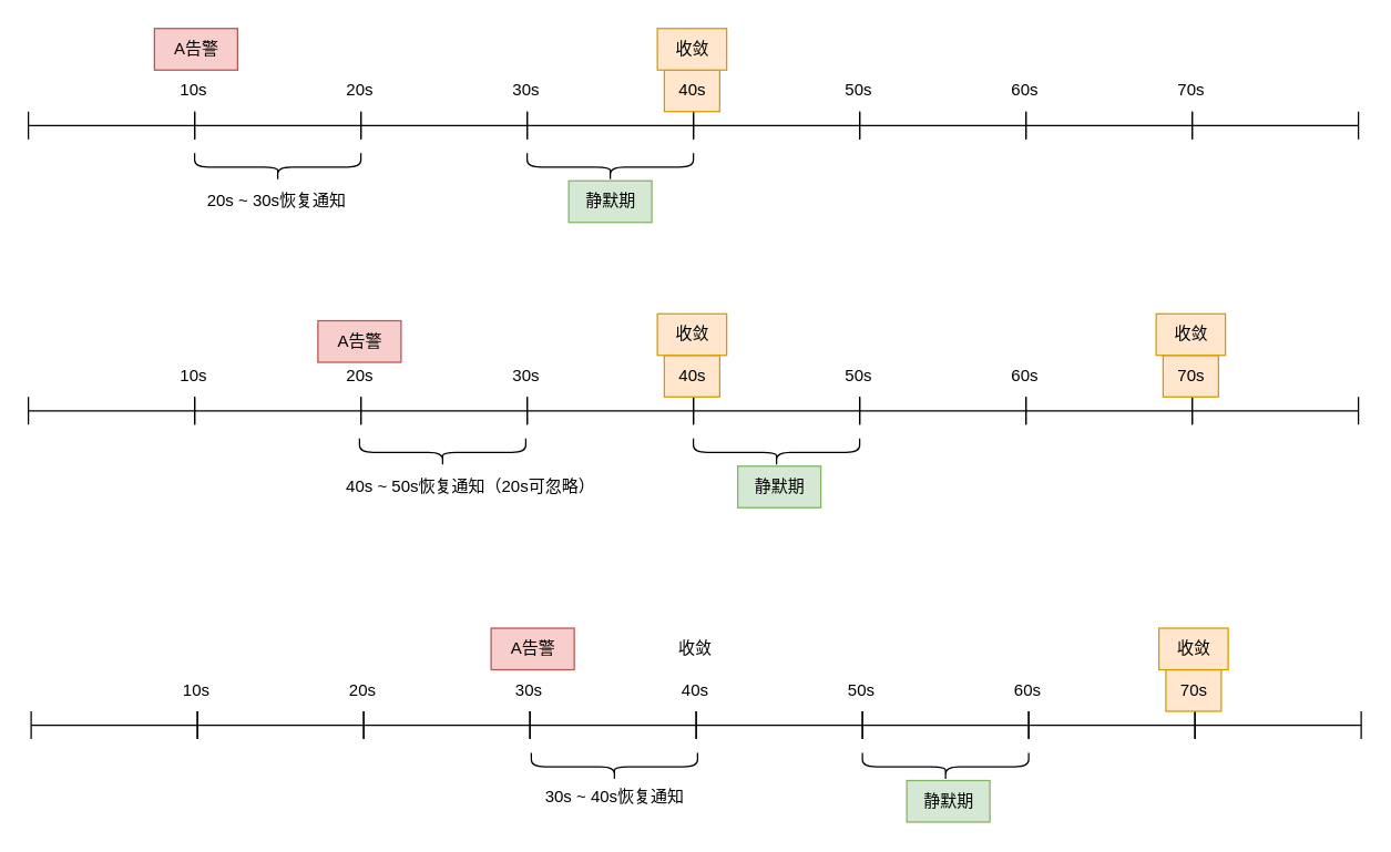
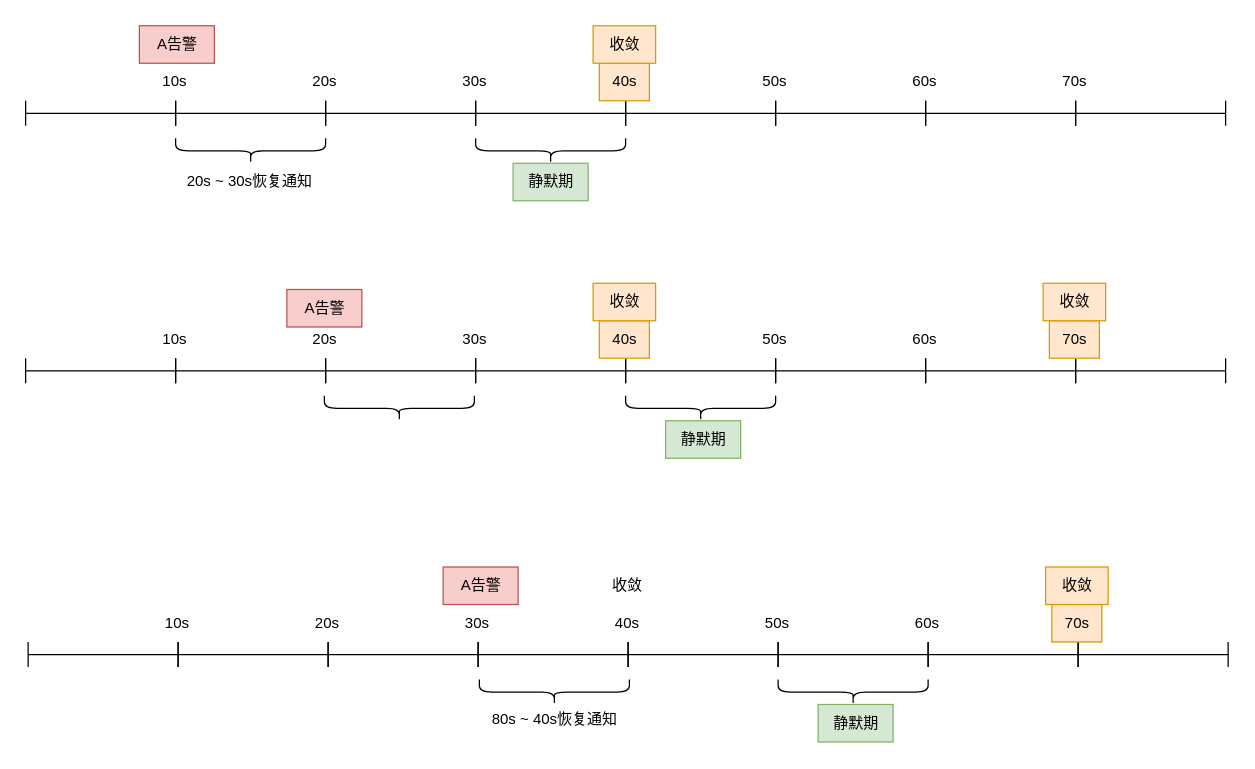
  <mxCell id="0" />
  <mxCell id="1" parent="0" />
  <mxCell id="2" value="" style="shape=crossbar;whiteSpace=wrap;html=1;rounded=1;" parent="1" vertex="1"><mxGeometry x="140" y="80" width="120" height="20" as="geometry" /></mxCell>
  <mxCell id="3" value="" style="shape=crossbar;whiteSpace=wrap;html=1;rounded=1;" parent="1" vertex="1"><mxGeometry x="260" y="80" width="120" height="20" as="geometry" /></mxCell>
  <mxCell id="4" value="" style="shape=crossbar;whiteSpace=wrap;html=1;rounded=1;" parent="1" vertex="1"><mxGeometry x="380" y="80" width="120" height="20" as="geometry" /></mxCell>
  <mxCell id="5" value="" style="shape=crossbar;whiteSpace=wrap;html=1;rounded=1;" parent="1" vertex="1"><mxGeometry x="500" y="80" width="120" height="20" as="geometry" /></mxCell>
  <mxCell id="6" value="" style="shape=crossbar;whiteSpace=wrap;html=1;rounded=1;" parent="1" vertex="1"><mxGeometry x="620" y="80" width="120" height="20" as="geometry" /></mxCell>
  <mxCell id="7" value="" style="shape=crossbar;whiteSpace=wrap;html=1;rounded=1;" parent="1" vertex="1"><mxGeometry x="740" y="80" width="120" height="20" as="geometry" /></mxCell>
  <mxCell id="8" value="" style="shape=crossbar;whiteSpace=wrap;html=1;rounded=1;" parent="1" vertex="1"><mxGeometry x="860" y="80" width="120" height="20" as="geometry" /></mxCell>
  <mxCell id="9" value="10s" style="text;html=1;align=center;verticalAlign=middle;resizable=0;points=[];autosize=1;strokeColor=none;fillColor=none;" parent="1" vertex="1"><mxGeometry x="119" y="50" width="40" height="30" as="geometry" /></mxCell>
  <mxCell id="10" value="20s" style="text;html=1;align=center;verticalAlign=middle;resizable=0;points=[];autosize=1;strokeColor=none;fillColor=none;" parent="1" vertex="1"><mxGeometry x="239" y="50" width="40" height="30" as="geometry" /></mxCell>
  <mxCell id="11" value="30s" style="text;html=1;align=center;verticalAlign=middle;resizable=0;points=[];autosize=1;" parent="1" vertex="1"><mxGeometry x="359" y="50" width="40" height="30" as="geometry" /></mxCell>
  <mxCell id="12" value="40s" style="text;html=1;align=center;verticalAlign=middle;resizable=0;points=[];autosize=1;strokeColor=#d79b00;fillColor=#ffe6cc;" parent="1" vertex="1"><mxGeometry x="479" y="50" width="40" height="30" as="geometry" /></mxCell>
  <mxCell id="13" value="50s" style="text;html=1;align=center;verticalAlign=middle;resizable=0;points=[];autosize=1;strokeColor=none;fillColor=none;" parent="1" vertex="1"><mxGeometry x="599" y="50" width="40" height="30" as="geometry" /></mxCell>
  <mxCell id="14" value="60s" style="text;html=1;align=center;verticalAlign=middle;resizable=0;points=[];autosize=1;strokeColor=none;fillColor=none;" parent="1" vertex="1"><mxGeometry x="719" y="50" width="40" height="30" as="geometry" /></mxCell>
  <mxCell id="15" value="70s" style="text;html=1;align=center;verticalAlign=middle;resizable=0;points=[];autosize=1;strokeColor=none;fillColor=none;" parent="1" vertex="1"><mxGeometry x="839" y="50" width="40" height="30" as="geometry" /></mxCell>
  <mxCell id="16" value="静默期" style="text;html=1;align=center;verticalAlign=middle;resizable=0;points=[];autosize=1;strokeColor=#82b366;fillColor=#d5e8d4;" parent="1" vertex="1"><mxGeometry x="410" y="130" width="60" height="30" as="geometry" /></mxCell>
  <mxCell id="17" value="收敛" style="text;html=1;align=center;verticalAlign=middle;resizable=0;points=[];autosize=1;strokeColor=#d79b00;fillColor=#ffe6cc;" parent="1" vertex="1"><mxGeometry x="474" y="20" width="50" height="30" as="geometry" /></mxCell>
  <mxCell id="18" value="" style="shape=crossbar;whiteSpace=wrap;html=1;rounded=1;" parent="1" vertex="1"><mxGeometry x="20" y="80" width="120" height="20" as="geometry" /></mxCell>
  <mxCell id="19" value="A告警" style="text;html=1;align=center;verticalAlign=middle;resizable=0;points=[];autosize=1;strokeColor=#b85450;fillColor=#f8cecc;" parent="1" vertex="1"><mxGeometry x="111" y="20" width="60" height="30" as="geometry" /></mxCell>
  <mxCell id="20" value="" style="shape=crossbar;whiteSpace=wrap;html=1;rounded=1;" parent="1" vertex="1"><mxGeometry x="140" y="286" width="120" height="20" as="geometry" /></mxCell>
  <mxCell id="21" value="" style="shape=crossbar;whiteSpace=wrap;html=1;rounded=1;" parent="1" vertex="1"><mxGeometry x="260" y="286" width="120" height="20" as="geometry" /></mxCell>
  <mxCell id="22" value="" style="shape=crossbar;whiteSpace=wrap;html=1;rounded=1;" parent="1" vertex="1"><mxGeometry x="380" y="286" width="120" height="20" as="geometry" /></mxCell>
  <mxCell id="23" value="" style="shape=crossbar;whiteSpace=wrap;html=1;rounded=1;" parent="1" vertex="1"><mxGeometry x="500" y="286" width="120" height="20" as="geometry" /></mxCell>
  <mxCell id="24" value="" style="shape=crossbar;whiteSpace=wrap;html=1;rounded=1;" parent="1" vertex="1"><mxGeometry x="620" y="286" width="120" height="20" as="geometry" /></mxCell>
  <mxCell id="25" value="" style="shape=crossbar;whiteSpace=wrap;html=1;rounded=1;" parent="1" vertex="1"><mxGeometry x="740" y="286" width="120" height="20" as="geometry" /></mxCell>
  <mxCell id="26" value="" style="shape=crossbar;whiteSpace=wrap;html=1;rounded=1;" parent="1" vertex="1"><mxGeometry x="860" y="286" width="120" height="20" as="geometry" /></mxCell>
  <mxCell id="27" value="10s" style="text;html=1;align=center;verticalAlign=middle;resizable=0;points=[];autosize=1;strokeColor=none;fillColor=none;" parent="1" vertex="1"><mxGeometry x="119" y="256" width="40" height="30" as="geometry" /></mxCell>
  <mxCell id="28" value="20s" style="text;html=1;align=center;verticalAlign=middle;resizable=0;points=[];autosize=1;strokeColor=none;fillColor=none;" parent="1" vertex="1"><mxGeometry x="239" y="256" width="40" height="30" as="geometry" /></mxCell>
  <mxCell id="29" value="30s" style="text;html=1;align=center;verticalAlign=middle;resizable=0;points=[];autosize=1;strokeColor=none;fillColor=none;" parent="1" vertex="1"><mxGeometry x="359" y="256" width="40" height="30" as="geometry" /></mxCell>
  <mxCell id="30" value="40s" style="text;html=1;align=center;verticalAlign=middle;resizable=0;points=[];autosize=1;strokeColor=#d79b00;fillColor=#ffe6cc;" parent="1" vertex="1"><mxGeometry x="479" y="256" width="40" height="30" as="geometry" /></mxCell>
  <mxCell id="31" value="50s" style="text;html=1;align=center;verticalAlign=middle;resizable=0;points=[];autosize=1;strokeColor=none;fillColor=none;" parent="1" vertex="1"><mxGeometry x="599" y="256" width="40" height="30" as="geometry" /></mxCell>
  <mxCell id="32" value="60s" style="text;html=1;align=center;verticalAlign=middle;resizable=0;points=[];autosize=1;strokeColor=none;fillColor=none;" parent="1" vertex="1"><mxGeometry x="719" y="256" width="40" height="30" as="geometry" /></mxCell>
  <mxCell id="33" value="70s" style="text;html=1;align=center;verticalAlign=middle;resizable=0;points=[];autosize=1;strokeColor=#d79b00;fillColor=#ffe6cc;" parent="1" vertex="1"><mxGeometry x="839" y="256" width="40" height="30" as="geometry" /></mxCell>
  <mxCell id="34" value="收敛" style="text;html=1;align=center;verticalAlign=middle;resizable=0;points=[];autosize=1;strokeColor=#d79b00;fillColor=#ffe6cc;" parent="1" vertex="1"><mxGeometry x="474" y="226" width="50" height="30" as="geometry" /></mxCell>
  <mxCell id="35" value="" style="shape=crossbar;whiteSpace=wrap;html=1;rounded=1;" parent="1" vertex="1"><mxGeometry x="20" y="286" width="120" height="20" as="geometry" /></mxCell>
  <mxCell id="36" value="A告警" style="text;html=1;align=center;verticalAlign=middle;resizable=0;points=[];autosize=1;strokeColor=#b85450;fillColor=#f8cecc;" parent="1" vertex="1"><mxGeometry x="229" y="231" width="60" height="30" as="geometry" /></mxCell>
  <mxCell id="37" value="收敛" style="text;html=1;align=center;verticalAlign=middle;resizable=0;points=[];autosize=1;strokeColor=#d79b00;fillColor=#ffe6cc;" parent="1" vertex="1"><mxGeometry x="834" y="226" width="50" height="30" as="geometry" /></mxCell>
  <mxCell id="38" value="" style="shape=crossbar;whiteSpace=wrap;html=1;rounded=1;" parent="1" vertex="1"><mxGeometry x="142" y="513" width="120" height="20" as="geometry" /></mxCell>
  <mxCell id="39" value="" style="shape=crossbar;whiteSpace=wrap;html=1;rounded=1;" parent="1" vertex="1"><mxGeometry x="262" y="513" width="120" height="20" as="geometry" /></mxCell>
  <mxCell id="40" value="" style="shape=crossbar;whiteSpace=wrap;html=1;rounded=1;" parent="1" vertex="1"><mxGeometry x="382" y="513" width="120" height="20" as="geometry" /></mxCell>
  <mxCell id="41" value="" style="shape=crossbar;whiteSpace=wrap;html=1;rounded=1;" parent="1" vertex="1"><mxGeometry x="502" y="513" width="120" height="20" as="geometry" /></mxCell>
  <mxCell id="42" value="" style="shape=crossbar;whiteSpace=wrap;html=1;rounded=1;" parent="1" vertex="1"><mxGeometry x="622" y="513" width="120" height="20" as="geometry" /></mxCell>
  <mxCell id="43" value="" style="shape=crossbar;whiteSpace=wrap;html=1;rounded=1;" parent="1" vertex="1"><mxGeometry x="742" y="513" width="120" height="20" as="geometry" /></mxCell>
  <mxCell id="44" value="" style="shape=crossbar;whiteSpace=wrap;html=1;rounded=1;" parent="1" vertex="1"><mxGeometry x="862" y="513" width="120" height="20" as="geometry" /></mxCell>
  <mxCell id="45" value="10s" style="text;html=1;align=center;verticalAlign=middle;resizable=0;points=[];autosize=1;strokeColor=none;fillColor=none;" parent="1" vertex="1"><mxGeometry x="121" y="483" width="40" height="30" as="geometry" /></mxCell>
  <mxCell id="46" value="20s" style="text;html=1;align=center;verticalAlign=middle;resizable=0;points=[];autosize=1;strokeColor=none;fillColor=none;" parent="1" vertex="1"><mxGeometry x="241" y="483" width="40" height="30" as="geometry" /></mxCell>
  <mxCell id="47" value="30s" style="text;html=1;align=center;verticalAlign=middle;resizable=0;points=[];autosize=1;strokeColor=none;fillColor=none;" parent="1" vertex="1"><mxGeometry x="361" y="483" width="40" height="30" as="geometry" /></mxCell>
  <mxCell id="48" value="40s" style="text;html=1;align=center;verticalAlign=middle;resizable=0;points=[];autosize=1;" parent="1" vertex="1"><mxGeometry x="481" y="483" width="40" height="30" as="geometry" /></mxCell>
  <mxCell id="49" value="50s" style="text;html=1;align=center;verticalAlign=middle;resizable=0;points=[];autosize=1;strokeColor=none;fillColor=none;" parent="1" vertex="1"><mxGeometry x="601" y="483" width="40" height="30" as="geometry" /></mxCell>
  <mxCell id="50" value="60s" style="text;html=1;align=center;verticalAlign=middle;resizable=0;points=[];autosize=1;strokeColor=none;fillColor=none;" parent="1" vertex="1"><mxGeometry x="721" y="483" width="40" height="30" as="geometry" /></mxCell>
  <mxCell id="51" value="70s" style="text;html=1;align=center;verticalAlign=middle;resizable=0;points=[];autosize=1;strokeColor=#d79b00;fillColor=#ffe6cc;" parent="1" vertex="1"><mxGeometry x="841" y="483" width="40" height="30" as="geometry" /></mxCell>
  <mxCell id="52" value="收敛" style="text;html=1;align=center;verticalAlign=middle;resizable=0;points=[];autosize=1;" parent="1" vertex="1"><mxGeometry x="476" y="453" width="50" height="30" as="geometry" /></mxCell>
  <mxCell id="53" value="" style="shape=crossbar;whiteSpace=wrap;html=1;rounded=1;" parent="1" vertex="1"><mxGeometry x="22" y="513" width="120" height="20" as="geometry" /></mxCell>
  <mxCell id="54" value="A告警" style="text;html=1;align=center;verticalAlign=middle;resizable=0;points=[];autosize=1;strokeColor=#b85450;fillColor=#f8cecc;" parent="1" vertex="1"><mxGeometry x="354" y="453" width="60" height="30" as="geometry" /></mxCell>
  <mxCell id="55" value="收敛" style="text;html=1;align=center;verticalAlign=middle;resizable=0;points=[];autosize=1;strokeColor=#d79b00;fillColor=#ffe6cc;" parent="1" vertex="1"><mxGeometry x="836" y="453" width="50" height="30" as="geometry" /></mxCell>
  <mxCell id="56" value="" style="shape=curlyBracket;whiteSpace=wrap;html=1;rounded=1;flipH=1;direction=north;" parent="1" vertex="1"><mxGeometry x="140" y="110" width="120" height="20" as="geometry" /></mxCell>
  <mxCell id="57" value="20s ~ 30s恢复通知" style="text;html=1;align=center;verticalAlign=middle;resizable=0;points=[];autosize=1;strokeColor=none;fillColor=none;" parent="1" vertex="1"><mxGeometry x="139" y="130" width="120" height="30" as="geometry" /></mxCell>
  <mxCell id="58" value="" style="shape=curlyBracket;whiteSpace=wrap;html=1;rounded=1;direction=north;" parent="1" vertex="1"><mxGeometry x="259" y="316" width="120" height="20" as="geometry" /></mxCell>
- <mxCell id="59" value="40s ~ 50s恢复通知（20s可忽略）" style="text;html=1;align=center;verticalAlign=middle;resizable=0;points=[];autosize=1;strokeColor=none;fillColor=none;" parent="1" vertex="1"><mxGeometry x="239" y="336" width="200" height="30" as="geometry" /></mxCell>
  <mxCell id="60" value="" style="shape=curlyBracket;whiteSpace=wrap;html=1;rounded=1;direction=north;size=0.5;" parent="1" vertex="1"><mxGeometry x="383" y="543" width="120" height="20" as="geometry" /></mxCell>
- <mxCell id="61" value="30s ~ 40s恢复通知" style="text;html=1;align=center;verticalAlign=middle;resizable=0;points=[];autosize=1;strokeColor=none;fillColor=none;" parent="1" vertex="1"><mxGeometry x="383" y="560" width="120" height="30" as="geometry" /></mxCell>
+ <mxCell id="61" value="80s ~ 40s恢复通知" style="text;html=1;align=center;verticalAlign=middle;resizable=0;points=[];autosize=1;strokeColor=none;fillColor=none;" parent="1" vertex="1"><mxGeometry x="383" y="560" width="120" height="30" as="geometry" /></mxCell>
  <mxCell id="62" value="" style="shape=curlyBracket;whiteSpace=wrap;html=1;rounded=1;flipH=1;direction=north;" parent="1" vertex="1"><mxGeometry x="380" y="110" width="120" height="20" as="geometry" /></mxCell>
  <mxCell id="63" value="" style="shape=curlyBracket;whiteSpace=wrap;html=1;rounded=1;flipH=1;direction=north;" parent="1" vertex="1"><mxGeometry x="500" y="316" width="120" height="20" as="geometry" /></mxCell>
  <mxCell id="64" value="静默期" style="text;html=1;align=center;verticalAlign=middle;resizable=0;points=[];autosize=1;strokeColor=#82b366;fillColor=#d5e8d4;" parent="1" vertex="1"><mxGeometry x="532" y="336" width="60" height="30" as="geometry" /></mxCell>
  <mxCell id="65" value="" style="shape=curlyBracket;whiteSpace=wrap;html=1;rounded=1;flipH=1;direction=north;" parent="1" vertex="1"><mxGeometry x="622" y="543" width="120" height="20" as="geometry" /></mxCell>
  <mxCell id="66" value="静默期" style="text;html=1;align=center;verticalAlign=middle;resizable=0;points=[];autosize=1;strokeColor=#82b366;fillColor=#d5e8d4;" parent="1" vertex="1"><mxGeometry x="654" y="563" width="60" height="30" as="geometry" /></mxCell>
